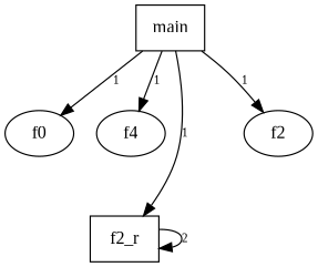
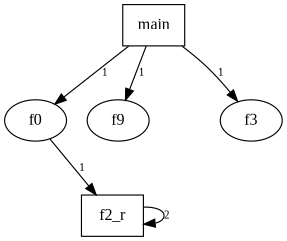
  digraph {
    fontname="Liberation Serif"
    node [fontname="Liberation Serif" shape=ellipse]
    edge [fontname="Liberation Serif" fontsize=10]
    n1 [label=main shape=rectangle]
    n2 [label=f0]
-   n3 [label=f4]
+   n3 [label=f9]
    n4 [label=f2_r shape=rectangle]
-   n5 [label=f2]
+   n5 [label=f3]
    n1 -> n2 [label="1 "]
    n1 -> n3 [label="1 "]
-   n1 -> n4 [label="1 "]
+   n2 -> n4 [label="1 "]
    n1 -> n5 [label="1 "]
    n4 -> n4 [label="2 "]
  }
